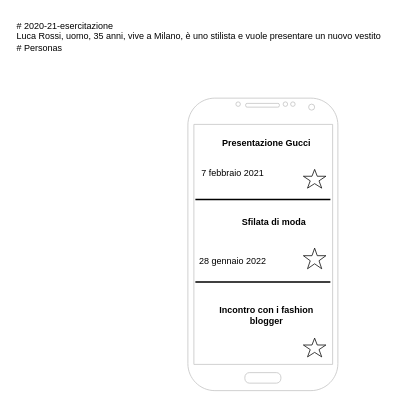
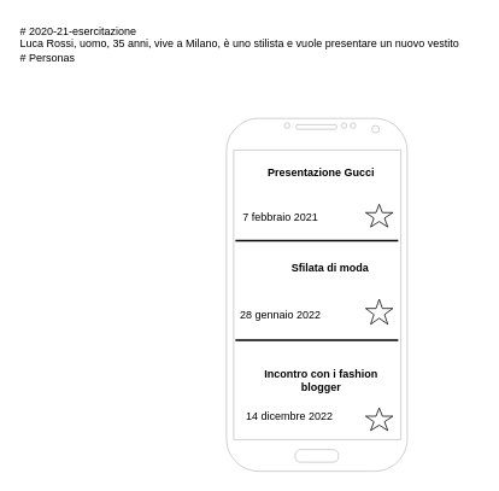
  <mxCell id="0" />
  <mxCell id="1" parent="0" />
  <mxCell id="2" value="# 2020-21-esercitazione&lt;br&gt;Luca Rossi, uomo, 35 anni, vive a Milano, è uno stilista e vuole presentare un nuovo vestito&lt;br&gt;# Personas" style="text;whiteSpace=wrap;html=1;" vertex="1" parent="1"><mxGeometry width="510" height="60" as="geometry" x="20" y="20" /></mxCell>
  <mxCell id="3" value="" style="verticalLabelPosition=bottom;verticalAlign=top;html=1;shadow=0;dashed=0;strokeWidth=1;shape=mxgraph.android.phone2;strokeColor=#c0c0c0;" vertex="1" parent="1"><mxGeometry x="250" y="130" width="200" height="390" as="geometry" /></mxCell>
  <mxCell id="4" value="" style="line;strokeWidth=2;html=1;" vertex="1" parent="1"><mxGeometry x="260" y="260" width="180" height="10" as="geometry" /></mxCell>
  <mxCell id="5" value="" style="line;strokeWidth=2;html=1;" vertex="1" parent="1"><mxGeometry x="260" y="370" width="180" height="10" as="geometry" /></mxCell>
  <mxCell id="6" value="Presentazione Gucci" style="text;html=1;strokeColor=none;fillColor=none;align=center;verticalAlign=middle;whiteSpace=wrap;rounded=0;fontStyle=1" vertex="1" parent="1"><mxGeometry x="270" y="180" width="170" height="20" as="geometry" /></mxCell>
  <mxCell id="7" value="28 gennaio 2022" style="text;html=1;strokeColor=none;fillColor=none;align=center;verticalAlign=middle;whiteSpace=wrap;rounded=0;" vertex="1" parent="1"><mxGeometry x="230" y="337.5" width="160" height="20" as="geometry" /></mxCell>
  <mxCell id="8" style="edgeStyle=orthogonalEdgeStyle;rounded=0;orthogonalLoop=1;jettySize=auto;html=1;exitX=0.5;exitY=1;exitDx=0;exitDy=0;" edge="1" parent="1" source="7" target="7"><mxGeometry relative="1" as="geometry" /></mxCell>
  <mxCell id="9" value="" style="verticalLabelPosition=bottom;verticalAlign=top;html=1;shape=mxgraph.basic.star" vertex="1" parent="1"><mxGeometry x="404" y="225" width="30" height="25" as="geometry" /></mxCell>
  <mxCell id="10" value="" style="verticalLabelPosition=bottom;verticalAlign=top;html=1;shape=mxgraph.basic.star" vertex="1" parent="1"><mxGeometry x="404" y="450" width="30" height="25" as="geometry" /></mxCell>
  <mxCell id="11" value="" style="verticalLabelPosition=bottom;verticalAlign=top;html=1;shape=mxgraph.basic.star" vertex="1" parent="1"><mxGeometry x="404" y="330" width="30" height="27.5" as="geometry" /></mxCell>
  <mxCell id="12" value="Sfilata di moda" style="text;html=1;strokeColor=none;fillColor=none;align=center;verticalAlign=middle;whiteSpace=wrap;rounded=0;fontStyle=1" vertex="1" parent="1"><mxGeometry x="320" y="285" width="90" height="20" as="geometry" /></mxCell>
- <mxCell id="13" value="7 febbraio 2021" style="text;html=1;strokeColor=none;fillColor=none;align=center;verticalAlign=middle;whiteSpace=wrap;rounded=0;" vertex="1" parent="1"><mxGeometry x="260" y="220" width="100" height="20" as="geometry" /></mxCell>
+ <mxCell id="13" value="7 febbraio 2021" style="text;html=1;strokeColor=none;fillColor=none;align=center;verticalAlign=middle;whiteSpace=wrap;rounded=0;" vertex="1" parent="1"><mxGeometry x="260" y="230" width="100" height="20" as="geometry" /></mxCell>
  <mxCell id="14" value="Incontro con i fashion blogger" style="text;html=1;strokeColor=none;fillColor=none;align=center;verticalAlign=middle;whiteSpace=wrap;rounded=0;fontStyle=1" vertex="1" parent="1"><mxGeometry x="270" y="410" width="170" height="20" as="geometry" /></mxCell>
+ <mxCell id="15" value="14 dicembre 2022" style="text;html=1;strokeColor=none;fillColor=none;align=center;verticalAlign=middle;whiteSpace=wrap;rounded=0;" vertex="1" parent="1"><mxGeometry x="250" y="450" width="140" height="20" as="geometry" /></mxCell>
